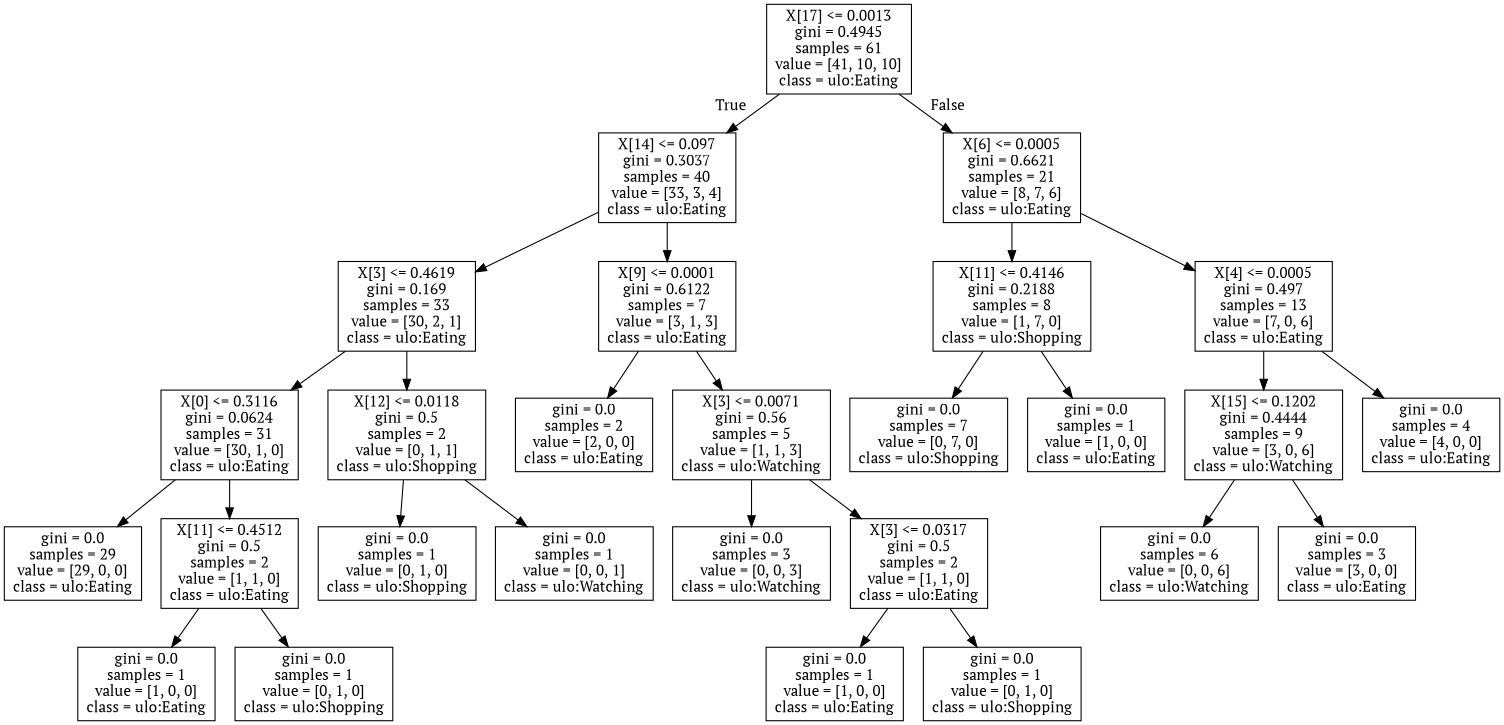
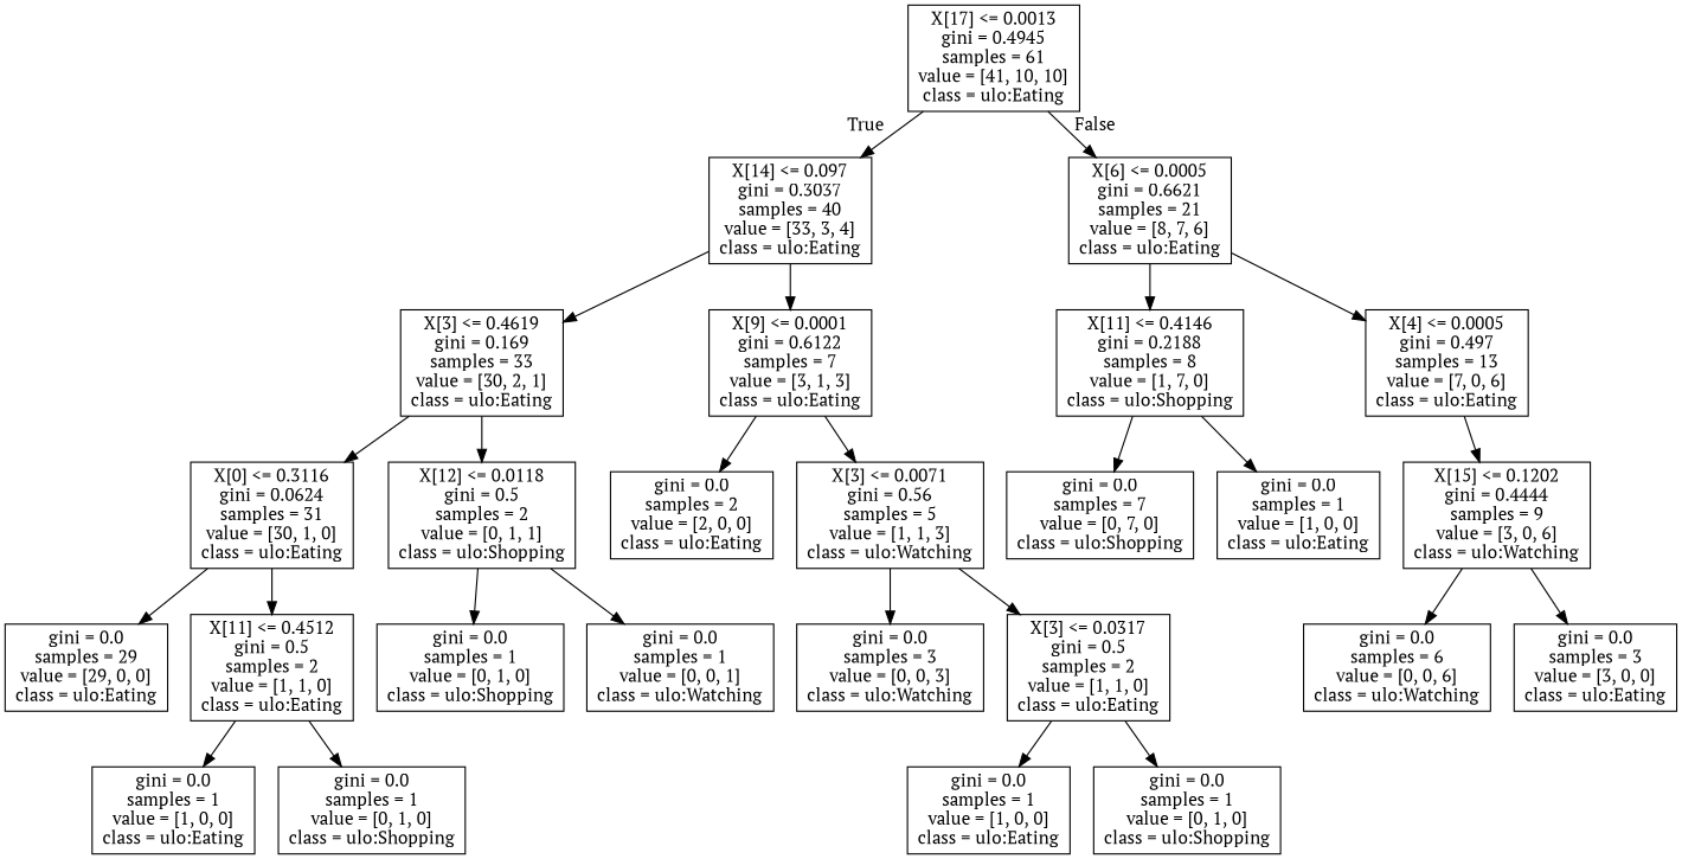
  digraph {
    fontname="PT Serif"
    node [shape=box fontname="PT Serif"]
    edge [fontname="PT Serif"]
    n1 [label="X[17] <= 0.0013\ngini = 0.4945\nsamples = 61\nvalue = [41, 10, 10]\nclass = ulo:Eating"]
    n2 [label="X[14] <= 0.097\ngini = 0.3037\nsamples = 40\nvalue = [33, 3, 4]\nclass = ulo:Eating"]
    n3 [label="X[6] <= 0.0005\ngini = 0.6621\nsamples = 21\nvalue = [8, 7, 6]\nclass = ulo:Eating"]
    n4 [label="X[3] <= 0.4619\ngini = 0.169\nsamples = 33\nvalue = [30, 2, 1]\nclass = ulo:Eating"]
    n5 [label="X[9] <= 0.0001\ngini = 0.6122\nsamples = 7\nvalue = [3, 1, 3]\nclass = ulo:Eating"]
    n6 [label="X[0] <= 0.3116\ngini = 0.0624\nsamples = 31\nvalue = [30, 1, 0]\nclass = ulo:Eating"]
    n7 [label="X[12] <= 0.0118\ngini = 0.5\nsamples = 2\nvalue = [0, 1, 1]\nclass = ulo:Shopping"]
    n8 [label="gini = 0.0\nsamples = 29\nvalue = [29, 0, 0]\nclass = ulo:Eating"]
    n9 [label="X[11] <= 0.4512\ngini = 0.5\nsamples = 2\nvalue = [1, 1, 0]\nclass = ulo:Eating"]
    n10 [label="gini = 0.0\nsamples = 1\nvalue = [1, 0, 0]\nclass = ulo:Eating"]
    n11 [label="gini = 0.0\nsamples = 1\nvalue = [0, 1, 0]\nclass = ulo:Shopping"]
    n12 [label="gini = 0.0\nsamples = 1\nvalue = [0, 1, 0]\nclass = ulo:Shopping"]
    n13 [label="gini = 0.0\nsamples = 1\nvalue = [0, 0, 1]\nclass = ulo:Watching"]
    n14 [label="gini = 0.0\nsamples = 2\nvalue = [2, 0, 0]\nclass = ulo:Eating"]
    n15 [label="X[3] <= 0.0071\ngini = 0.56\nsamples = 5\nvalue = [1, 1, 3]\nclass = ulo:Watching"]
    n16 [label="gini = 0.0\nsamples = 3\nvalue = [0, 0, 3]\nclass = ulo:Watching"]
    n17 [label="X[3] <= 0.0317\ngini = 0.5\nsamples = 2\nvalue = [1, 1, 0]\nclass = ulo:Eating"]
    n18 [label="gini = 0.0\nsamples = 1\nvalue = [1, 0, 0]\nclass = ulo:Eating"]
    n19 [label="gini = 0.0\nsamples = 1\nvalue = [0, 1, 0]\nclass = ulo:Shopping"]
    n20 [label="X[11] <= 0.4146\ngini = 0.2188\nsamples = 8\nvalue = [1, 7, 0]\nclass = ulo:Shopping"]
    n21 [label="X[4] <= 0.0005\ngini = 0.497\nsamples = 13\nvalue = [7, 0, 6]\nclass = ulo:Eating"]
    n22 [label="gini = 0.0\nsamples = 7\nvalue = [0, 7, 0]\nclass = ulo:Shopping"]
    n23 [label="gini = 0.0\nsamples = 1\nvalue = [1, 0, 0]\nclass = ulo:Eating"]
    n24 [label="X[15] <= 0.1202\ngini = 0.4444\nsamples = 9\nvalue = [3, 0, 6]\nclass = ulo:Watching"]
-   n25 [label="gini = 0.0\nsamples = 4\nvalue = [4, 0, 0]\nclass = ulo:Eating"]
    n26 [label="gini = 0.0\nsamples = 6\nvalue = [0, 0, 6]\nclass = ulo:Watching"]
    n27 [label="gini = 0.0\nsamples = 3\nvalue = [3, 0, 0]\nclass = ulo:Eating"]
    n1 -> n2 [headlabel=True labelangle=45 labeldistance=2.5]
    n1 -> n3 [headlabel=False labelangle=-45 labeldistance=2.5]
    n2 -> n4
    n2 -> n5
    n3 -> n20
    n3 -> n21
    n4 -> n6
    n4 -> n7
    n5 -> n14
    n5 -> n15
    n6 -> n8
    n6 -> n9
    n7 -> n12
    n7 -> n13
    n9 -> n10
    n9 -> n11
    n15 -> n16
    n15 -> n17
    n17 -> n18
    n17 -> n19
    n20 -> n22
    n20 -> n23
    n21 -> n24
-   n21 -> n25
    n24 -> n26
    n24 -> n27
  }
